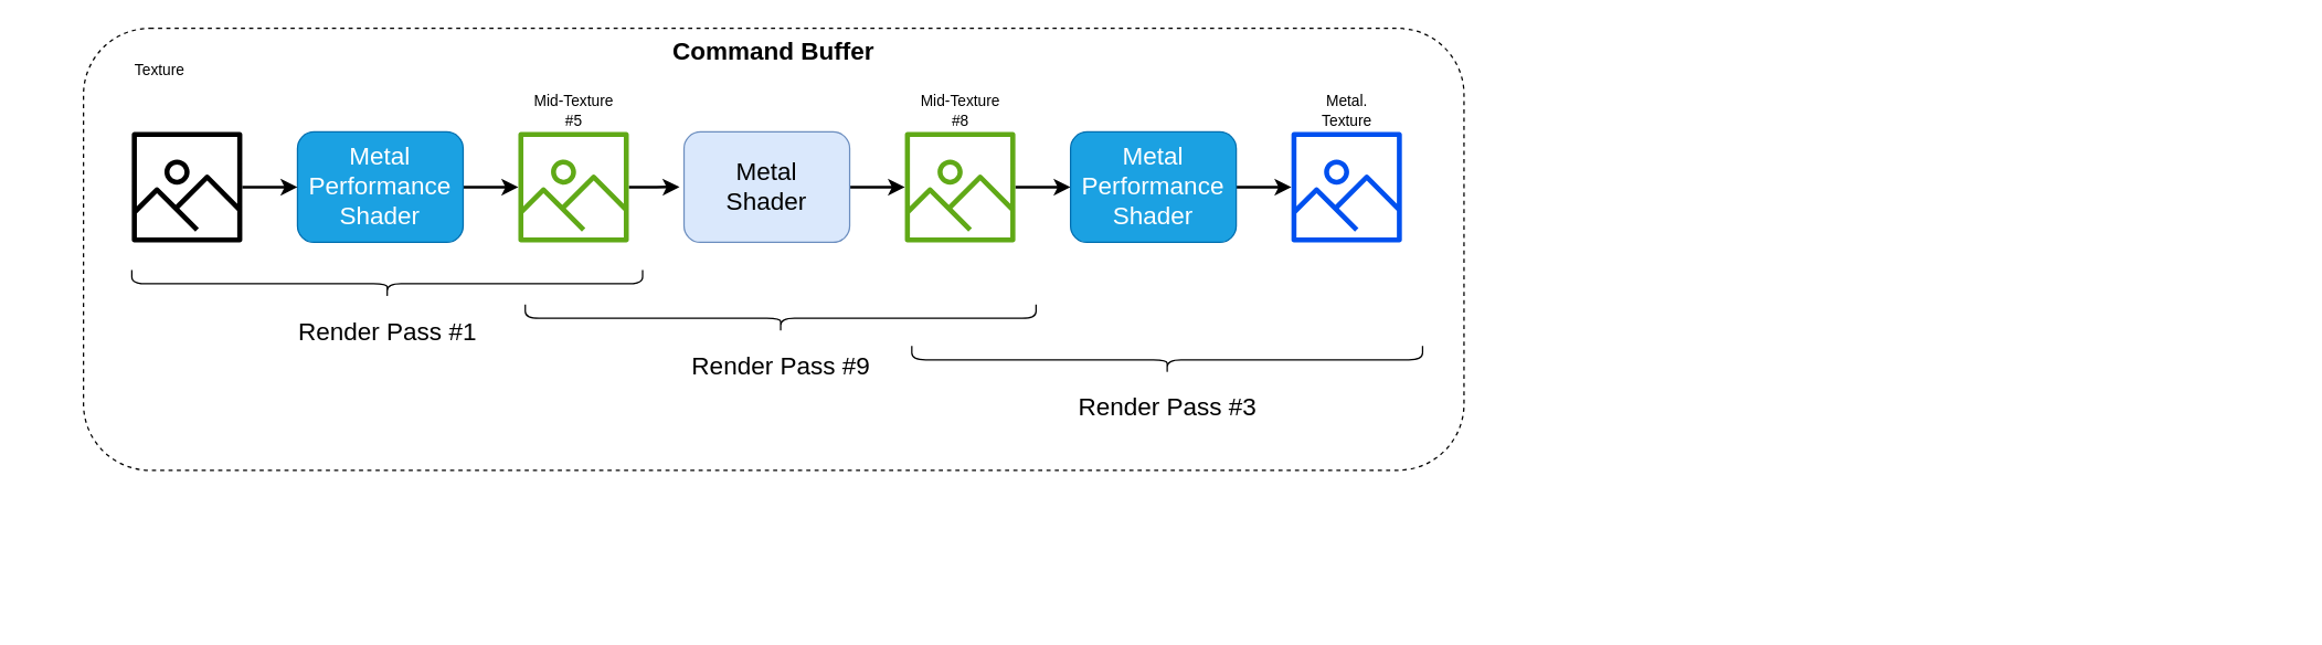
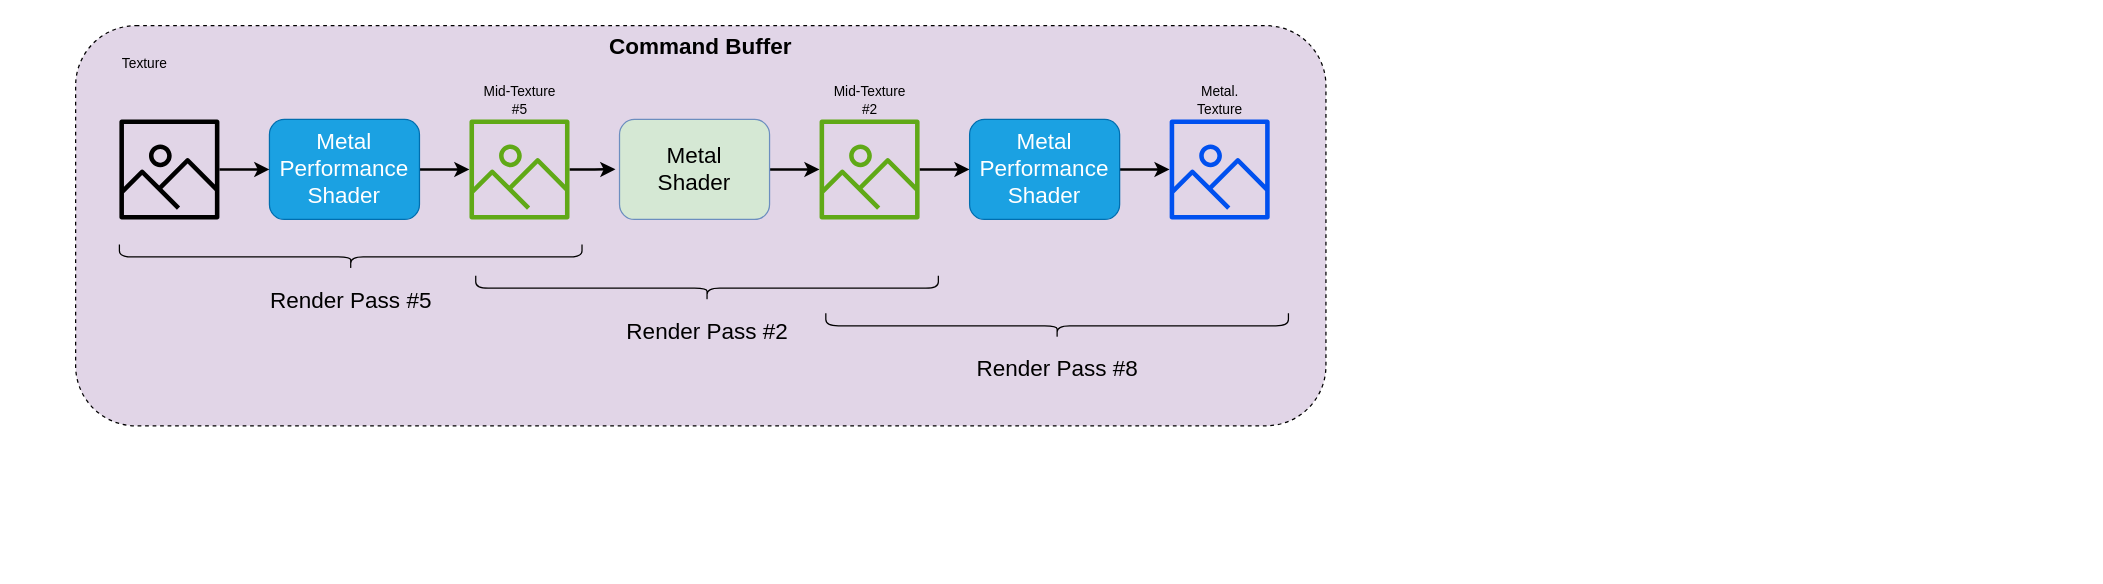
  <mxCell id="0" />
  <mxCell id="1" parent="0" />
- <mxCell id="2" value="Command Buffer" style="rounded=1;whiteSpace=wrap;html=1;fontStyle=1;verticalAlign=top;fontSize=18;dashed=1;" vertex="1" parent="1"><mxGeometry x="60" width="1000" height="320" as="geometry" y="20" /></mxCell>
+ <mxCell id="2" value="Command Buffer" style="rounded=1;whiteSpace=wrap;html=1;fontStyle=1;verticalAlign=top;fontSize=18;dashed=1;fillColor=#e1d5e7;" vertex="1" parent="1"><mxGeometry x="60" width="1000" height="320" as="geometry" y="20" /></mxCell>
  <mxCell id="3" value="" style="group" vertex="1" connectable="0" parent="1"><mxGeometry x="95" y="195" width="370" height="65" as="geometry" /></mxCell>
  <mxCell id="4" value="" style="shape=curlyBracket;whiteSpace=wrap;html=1;rounded=1;flipH=1;labelPosition=right;verticalLabelPosition=middle;align=left;verticalAlign=middle;rotation=90;size=0.5;" vertex="1" parent="3"><mxGeometry x="175" y="-175" width="20" height="370" as="geometry" /></mxCell>
- <mxCell id="5" value="Render Pass #1" style="text;html=1;align=center;verticalAlign=middle;resizable=0;points=[];autosize=1;strokeColor=none;fillColor=none;fontSize=18;" vertex="1" parent="3"><mxGeometry x="110" y="25" width="150" height="40" as="geometry" /></mxCell>
+ <mxCell id="5" value="Render Pass #5" style="text;html=1;align=center;verticalAlign=middle;resizable=0;points=[];autosize=1;strokeColor=none;fillColor=none;fontSize=18;" vertex="1" parent="3"><mxGeometry x="110" y="25" width="150" height="40" as="geometry" /></mxCell>
  <mxCell id="6" value="" style="group" vertex="1" connectable="0" parent="1"><mxGeometry x="380" y="220" width="370" height="65" as="geometry" /></mxCell>
  <mxCell id="7" value="" style="shape=curlyBracket;whiteSpace=wrap;html=1;rounded=1;flipH=1;labelPosition=right;verticalLabelPosition=middle;align=left;verticalAlign=middle;rotation=90;size=0.5;" vertex="1" parent="6"><mxGeometry x="175" y="-175" width="20" height="370" as="geometry" /></mxCell>
- <mxCell id="8" value="Render Pass #9" style="text;html=1;align=center;verticalAlign=middle;resizable=0;points=[];autosize=1;strokeColor=none;fillColor=none;fontSize=18;" vertex="1" parent="6"><mxGeometry x="110" y="25" width="150" height="40" as="geometry" /></mxCell>
+ <mxCell id="8" value="Render Pass #2" style="text;html=1;align=center;verticalAlign=middle;resizable=0;points=[];autosize=1;strokeColor=none;fillColor=none;fontSize=18;" vertex="1" parent="6"><mxGeometry x="110" y="25" width="150" height="40" as="geometry" /></mxCell>
  <mxCell id="9" value="" style="group" vertex="1" connectable="0" parent="1"><mxGeometry x="660" y="250" width="370" height="65" as="geometry" /></mxCell>
  <mxCell id="10" value="" style="shape=curlyBracket;whiteSpace=wrap;html=1;rounded=1;flipH=1;labelPosition=right;verticalLabelPosition=middle;align=left;verticalAlign=middle;rotation=90;size=0.5;" vertex="1" parent="9"><mxGeometry x="175" y="-175" width="20" height="370" as="geometry" /></mxCell>
- <mxCell id="11" value="Render Pass #3" style="text;html=1;align=center;verticalAlign=middle;resizable=0;points=[];autosize=1;strokeColor=none;fillColor=none;fontSize=18;" vertex="1" parent="9"><mxGeometry x="110" y="25" width="150" height="40" as="geometry" /></mxCell>
+ <mxCell id="11" value="Render Pass #8" style="text;html=1;align=center;verticalAlign=middle;resizable=0;points=[];autosize=1;strokeColor=none;fillColor=none;fontSize=18;" vertex="1" parent="9"><mxGeometry x="110" y="25" width="150" height="40" as="geometry" /></mxCell>
  <mxCell id="12" value="" style="rounded=0;whiteSpace=wrap;html=1;fillColor=none;strokeColor=none;" vertex="1" parent="1"><mxGeometry width="40" height="40" as="geometry" x="20" y="20" /></mxCell>
  <mxCell id="13" value="" style="rounded=0;whiteSpace=wrap;html=1;fillColor=none;strokeColor=none;" vertex="1" parent="1"><mxGeometry x="1620" width="40" height="40" as="geometry" y="20" /></mxCell>
  <mxCell id="14" style="edgeStyle=orthogonalEdgeStyle;shape=connector;rounded=0;orthogonalLoop=1;jettySize=auto;html=1;labelBackgroundColor=default;strokeColor=default;strokeWidth=2;fontFamily=Helvetica;fontSize=11;fontColor=default;endArrow=classic;" edge="1" parent="1" source="15" target="19"><mxGeometry relative="1" as="geometry" /></mxCell>
  <mxCell id="15" value="Metal Performance Shader" style="rounded=1;whiteSpace=wrap;html=1;fillColor=#1ba1e2;strokeColor=#006EAF;fontSize=18;fontColor=#ffffff;" vertex="1" parent="1"><mxGeometry x="215" y="95" width="120" height="80" as="geometry" /></mxCell>
  <mxCell id="16" style="edgeStyle=orthogonalEdgeStyle;rounded=0;orthogonalLoop=1;jettySize=auto;html=1;entryX=0;entryY=0.5;entryDx=0;entryDy=0;strokeWidth=2;" edge="1" parent="1" source="17" target="15"><mxGeometry relative="1" as="geometry" /></mxCell>
  <mxCell id="17" value="" style="sketch=0;outlineConnect=0;fillColor=#000000;strokeColor=#9673a6;dashed=0;verticalLabelPosition=bottom;verticalAlign=top;align=center;html=1;fontSize=12;fontStyle=0;aspect=fixed;pointerEvents=1;shape=mxgraph.aws4.container_registry_image;" vertex="1" parent="1"><mxGeometry x="95" y="95" width="80" height="80" as="geometry" /></mxCell>
  <mxCell id="18" style="edgeStyle=orthogonalEdgeStyle;shape=connector;rounded=0;orthogonalLoop=1;jettySize=auto;html=1;entryX=-0.027;entryY=0.498;entryDx=0;entryDy=0;entryPerimeter=0;labelBackgroundColor=default;strokeColor=default;strokeWidth=2;fontFamily=Helvetica;fontSize=11;fontColor=default;endArrow=classic;" edge="1" parent="1" source="19" target="21"><mxGeometry relative="1" as="geometry" /></mxCell>
  <mxCell id="19" value="" style="sketch=0;outlineConnect=0;fillColor=#60a917;strokeColor=#2D7600;dashed=0;verticalLabelPosition=bottom;verticalAlign=top;align=center;html=1;fontSize=12;fontStyle=0;aspect=fixed;pointerEvents=1;shape=mxgraph.aws4.container_registry_image;fontColor=#ffffff;" vertex="1" parent="1"><mxGeometry x="375" y="95" width="80" height="80" as="geometry" /></mxCell>
  <mxCell id="20" style="edgeStyle=orthogonalEdgeStyle;shape=connector;rounded=0;orthogonalLoop=1;jettySize=auto;html=1;labelBackgroundColor=default;strokeColor=default;strokeWidth=2;fontFamily=Helvetica;fontSize=11;fontColor=default;endArrow=classic;" edge="1" parent="1" source="21" target="23"><mxGeometry relative="1" as="geometry" /></mxCell>
- <mxCell id="21" value="Metal&lt;br&gt;Shader" style="rounded=1;whiteSpace=wrap;html=1;fontSize=18;fillColor=#dae8fc;strokeColor=#6c8ebf;" vertex="1" parent="1"><mxGeometry x="495" y="95" width="120" height="80" as="geometry" /></mxCell>
+ <mxCell id="21" value="Metal&lt;br&gt;Shader" style="rounded=1;whiteSpace=wrap;html=1;fontSize=18;fillColor=#d5e8d4;strokeColor=#6c8ebf;" vertex="1" parent="1"><mxGeometry x="495" y="95" width="120" height="80" as="geometry" /></mxCell>
  <mxCell id="22" style="edgeStyle=orthogonalEdgeStyle;rounded=0;orthogonalLoop=1;jettySize=auto;html=1;entryX=0;entryY=0.5;entryDx=0;entryDy=0;strokeWidth=2;" edge="1" parent="1" source="23" target="28"><mxGeometry relative="1" as="geometry" /></mxCell>
  <mxCell id="23" value="" style="sketch=0;outlineConnect=0;fillColor=#60a917;strokeColor=#2D7600;dashed=0;verticalLabelPosition=bottom;verticalAlign=top;align=center;html=1;fontSize=12;fontStyle=0;aspect=fixed;pointerEvents=1;shape=mxgraph.aws4.container_registry_image;fontColor=#ffffff;" vertex="1" parent="1"><mxGeometry x="655" y="95" width="80" height="80" as="geometry" /></mxCell>
  <mxCell id="24" value="Texture" style="text;html=1;align=center;verticalAlign=middle;resizable=0;points=[];autosize=1;strokeColor=none;fillColor=none;fontSize=11;fontFamily=Helvetica;fontColor=default;" vertex="1" parent="1"><mxGeometry x="85" y="35" width="60" height="30" as="geometry" /></mxCell>
- <mxCell id="25" value="Mid-Texture&lt;br style=&quot;border-color: var(--border-color);&quot;&gt;#8" style="text;html=1;align=center;verticalAlign=middle;resizable=0;points=[];autosize=1;strokeColor=none;fillColor=none;fontSize=11;fontFamily=Helvetica;fontColor=default;" vertex="1" parent="1"><mxGeometry x="655" y="60" width="80" height="40" as="geometry" /></mxCell>
+ <mxCell id="25" value="Mid-Texture&lt;br style=&quot;border-color: var(--border-color);&quot;&gt;#2" style="text;html=1;align=center;verticalAlign=middle;resizable=0;points=[];autosize=1;strokeColor=none;fillColor=none;fontSize=11;fontFamily=Helvetica;fontColor=default;" vertex="1" parent="1"><mxGeometry x="655" y="60" width="80" height="40" as="geometry" /></mxCell>
  <mxCell id="26" value="Mid-Texture&lt;br&gt;#5" style="text;html=1;align=center;verticalAlign=middle;resizable=0;points=[];autosize=1;strokeColor=none;fillColor=none;fontSize=11;fontFamily=Helvetica;fontColor=default;" vertex="1" parent="1"><mxGeometry x="375" y="60" width="80" height="40" as="geometry" /></mxCell>
  <mxCell id="27" style="edgeStyle=orthogonalEdgeStyle;shape=connector;rounded=0;orthogonalLoop=1;jettySize=auto;html=1;labelBackgroundColor=default;strokeColor=default;strokeWidth=2;fontFamily=Helvetica;fontSize=11;fontColor=default;endArrow=classic;" edge="1" parent="1" source="28" target="29"><mxGeometry relative="1" as="geometry" /></mxCell>
  <mxCell id="28" value="Metal Performance Shader" style="rounded=1;whiteSpace=wrap;html=1;fontSize=18;fillColor=#1ba1e2;strokeColor=#006EAF;fontColor=#ffffff;" vertex="1" parent="1"><mxGeometry x="775" y="95" width="120" height="80" as="geometry" /></mxCell>
  <mxCell id="29" value="" style="sketch=0;outlineConnect=0;fillColor=#0050ef;strokeColor=#001DBC;dashed=0;verticalLabelPosition=bottom;verticalAlign=top;align=center;html=1;fontSize=12;fontStyle=0;aspect=fixed;pointerEvents=1;shape=mxgraph.aws4.container_registry_image;fontColor=#ffffff;" vertex="1" parent="1"><mxGeometry x="935" y="95" width="80" height="80" as="geometry" /></mxCell>
  <mxCell id="30" value="Metal.&lt;br&gt;Texture" style="text;html=1;align=center;verticalAlign=middle;resizable=0;points=[];autosize=1;strokeColor=none;fillColor=none;fontSize=11;fontFamily=Helvetica;fontColor=default;" vertex="1" parent="1"><mxGeometry x="940" y="60" width="70" height="40" as="geometry" /></mxCell>
